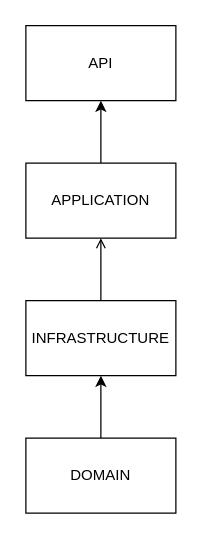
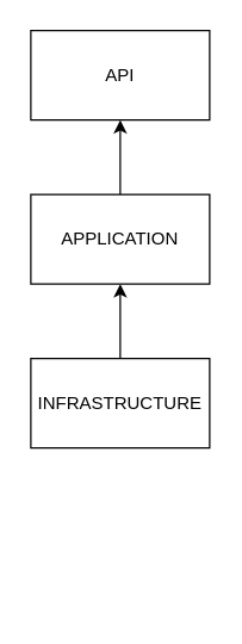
  <mxCell id="0" style=";html=1;" />
  <mxCell id="1" style=";html=1;" parent="0" />
- <mxCell id="2" value="" style="edgeStyle=orthogonalEdgeStyle;rounded=0;orthogonalLoop=1;jettySize=auto;html=1;" edge="1" parent="1" source="3" target="5"><mxGeometry relative="1" as="geometry" /></mxCell>
- <mxCell id="3" value="DOMAIN" style="rounded=0;whiteSpace=wrap;html=1;" vertex="1" parent="1"><mxGeometry x="20" y="350" width="120" height="60" as="geometry" /></mxCell>
- <mxCell id="4" value="" style="edgeStyle=orthogonalEdgeStyle;rounded=0;orthogonalLoop=1;jettySize=auto;html=1;endArrow=open;" edge="1" parent="1" source="5" target="7"><mxGeometry relative="1" as="geometry" /></mxCell>
+ <mxCell id="4" value="" style="edgeStyle=orthogonalEdgeStyle;rounded=0;orthogonalLoop=1;jettySize=auto;html=1;" edge="1" parent="1" source="5" target="7"><mxGeometry relative="1" as="geometry" /></mxCell>
  <mxCell id="5" value="INFRASTRUCTURE" style="whiteSpace=wrap;html=1;rounded=0;" vertex="1" parent="1"><mxGeometry x="20" y="240" width="120" height="60" as="geometry" /></mxCell>
  <mxCell id="6" value="" style="edgeStyle=orthogonalEdgeStyle;rounded=0;orthogonalLoop=1;jettySize=auto;html=1;" edge="1" parent="1" source="7" target="8"><mxGeometry relative="1" as="geometry" /></mxCell>
  <mxCell id="7" value="APPLICATION" style="whiteSpace=wrap;html=1;rounded=0;" vertex="1" parent="1"><mxGeometry x="20" y="130" width="120" height="60" as="geometry" /></mxCell>
  <mxCell id="8" value="API" style="whiteSpace=wrap;html=1;rounded=0;" vertex="1" parent="1"><mxGeometry x="20" y="20" width="120" height="60" as="geometry" /></mxCell>
